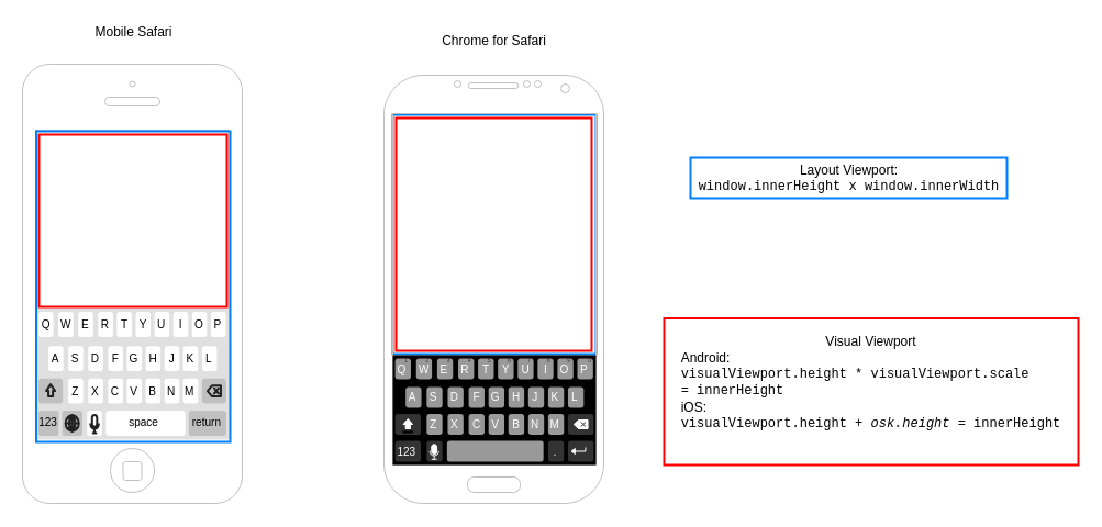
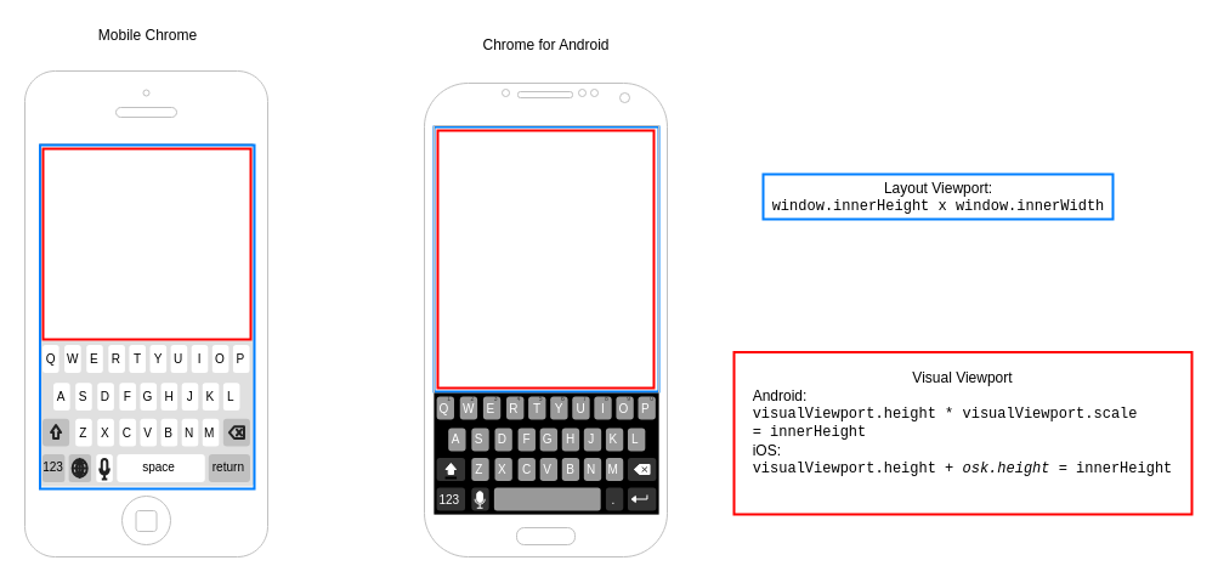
  <mxCell id="0" />
  <mxCell id="1" parent="0" />
  <mxCell id="2" value="" style="html=1;verticalLabelPosition=bottom;labelBackgroundColor=#ffffff;verticalAlign=top;shadow=0;dashed=0;strokeWidth=1;shape=mxgraph.ios7.misc.iphone;strokeColor=#c0c0c0;" vertex="1" parent="1"><mxGeometry x="20" y="58" width="200" height="400" as="geometry" /></mxCell>
  <mxCell id="3" value="" style="html=1;verticalLabelPosition=bottom;labelBackgroundColor=#ffffff;verticalAlign=top;shadow=0;dashed=0;strokeWidth=2;shape=mxgraph.ios7.misc.keyboard_(letters);" vertex="1" parent="1"><mxGeometry x="32.5" y="280" width="175" height="120" as="geometry" /></mxCell>
  <mxCell id="4" value="" style="rounded=0;whiteSpace=wrap;html=1;fillColor=none;strokeColor=#007FFF;strokeWidth=2;" vertex="1" parent="1"><mxGeometry x="32.5" y="119" width="176.5" height="283" as="geometry" /></mxCell>
  <mxCell id="5" value="" style="rounded=0;whiteSpace=wrap;html=1;fillColor=none;strokeColor=#007FFF;strokeWidth=2;" vertex="1" parent="1"><mxGeometry x="357" y="104" width="185" height="218" as="geometry" /></mxCell>
- <mxCell id="6" value="Mobile Safari" style="text;html=1;align=center;verticalAlign=middle;resizable=0;points=[];autosize=1;" vertex="1" parent="1"><mxGeometry x="80.75" y="20" width="80" height="18" as="geometry" /></mxCell>
+ <mxCell id="6" value="Mobile Chrome" style="text;html=1;align=center;verticalAlign=middle;resizable=0;points=[];autosize=1;" vertex="1" parent="1"><mxGeometry x="80.75" y="20" width="80" height="18" as="geometry" /></mxCell>
  <mxCell id="7" value="" style="verticalLabelPosition=bottom;verticalAlign=top;html=1;shadow=0;dashed=0;strokeWidth=1;shape=mxgraph.android.phone2;strokeColor=#c0c0c0;fillColor=none;" vertex="1" parent="1"><mxGeometry x="349" y="68" width="200" height="390" as="geometry" /></mxCell>
  <mxCell id="8" value="" style="verticalLabelPosition=bottom;verticalAlign=top;html=1;shadow=0;dashed=0;strokeWidth=1;shape=mxgraph.android.keyboard;fillColor=none;" vertex="1" parent="1"><mxGeometry x="357" y="323" width="185" height="100" as="geometry" /></mxCell>
  <mxCell id="9" value="" style="rounded=0;whiteSpace=wrap;html=1;fillColor=none;strokeColor=#FF0000;strokeWidth=2;" vertex="1" parent="1"><mxGeometry x="360" y="107" width="178" height="212" as="geometry" /></mxCell>
  <mxCell id="10" value="" style="rounded=0;whiteSpace=wrap;html=1;fillColor=none;strokeColor=#FF0000;strokeWidth=2;" vertex="1" parent="1"><mxGeometry x="35" y="122" width="171" height="157" as="geometry" /></mxCell>
- <mxCell id="11" value="Chrome for Safari" style="text;html=1;align=center;verticalAlign=middle;resizable=0;points=[];autosize=1;" vertex="1" parent="1"><mxGeometry x="392" y="28" width="114" height="18" as="geometry" /></mxCell>
+ <mxCell id="11" value="Chrome for Android" style="text;html=1;align=center;verticalAlign=middle;resizable=0;points=[];autosize=1;" vertex="1" parent="1"><mxGeometry x="392" y="28" width="114" height="18" as="geometry" /></mxCell>
  <mxCell id="12" value="Layout Viewport: &lt;br&gt;&lt;font face=&quot;Courier New&quot;&gt;window.innerHeight x window.innerWidth&lt;/font&gt;" style="text;html=1;align=center;verticalAlign=middle;resizable=0;points=[];autosize=1;strokeColor=#007FFF;strokeWidth=2;perimeterSpacing=0;spacingTop=2;spacingBottom=2;spacingLeft=2;spacingRight=2;" vertex="1" parent="1"><mxGeometry x="628" y="143" width="288" height="37" as="geometry" /></mxCell>
  <mxCell id="13" value="&lt;div&gt;&lt;span&gt;Visual Viewport&lt;/span&gt;&lt;/div&gt;&lt;div style=&quot;text-align: left&quot;&gt;&lt;span&gt;Android:&lt;/span&gt;&lt;/div&gt;&lt;div style=&quot;text-align: left&quot;&gt;&lt;font face=&quot;Courier New&quot;&gt;visualViewport.height * visualViewport.scale&lt;/font&gt;&lt;/div&gt;&lt;div style=&quot;text-align: left&quot;&gt;&lt;font face=&quot;Courier New&quot;&gt;= innerHeight&lt;/font&gt;&lt;/div&gt;&lt;div style=&quot;text-align: left&quot;&gt;iOS:&lt;/div&gt;&lt;div style=&quot;text-align: left&quot;&gt;&lt;span style=&quot;font-family: &amp;#34;courier new&amp;#34;&quot;&gt;visualViewport.height + &lt;i&gt;osk.height&lt;/i&gt; = innerHeight&lt;/span&gt;&lt;font face=&quot;Courier New&quot;&gt;&lt;br&gt;&lt;/font&gt;&lt;/div&gt;&lt;div style=&quot;text-align: left&quot;&gt;&lt;font face=&quot;Courier New&quot;&gt;&lt;br&gt;&lt;/font&gt;&lt;/div&gt;" style="rounded=0;whiteSpace=wrap;html=1;fillColor=none;strokeColor=#FF0000;strokeWidth=2;align=center;" vertex="1" parent="1"><mxGeometry x="604" y="289.5" width="377" height="133.5" as="geometry" /></mxCell>
